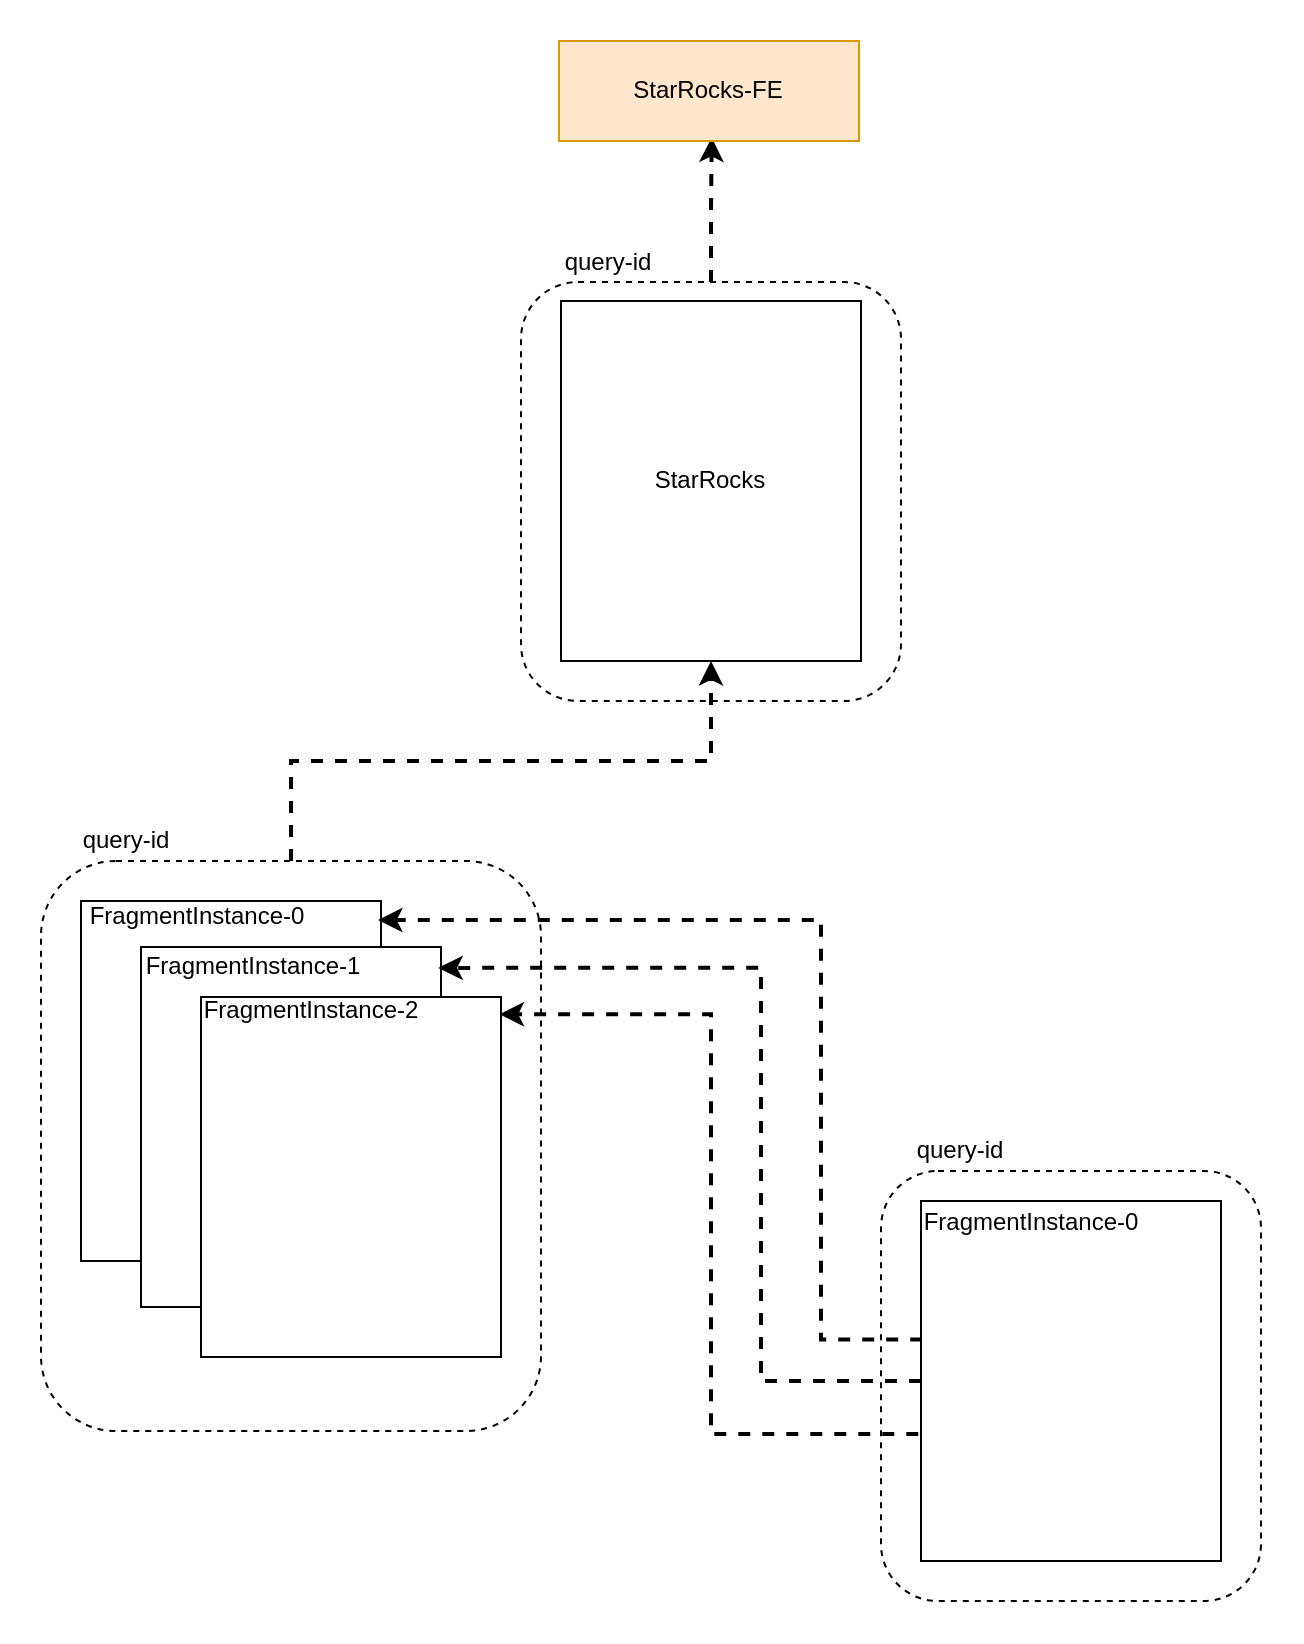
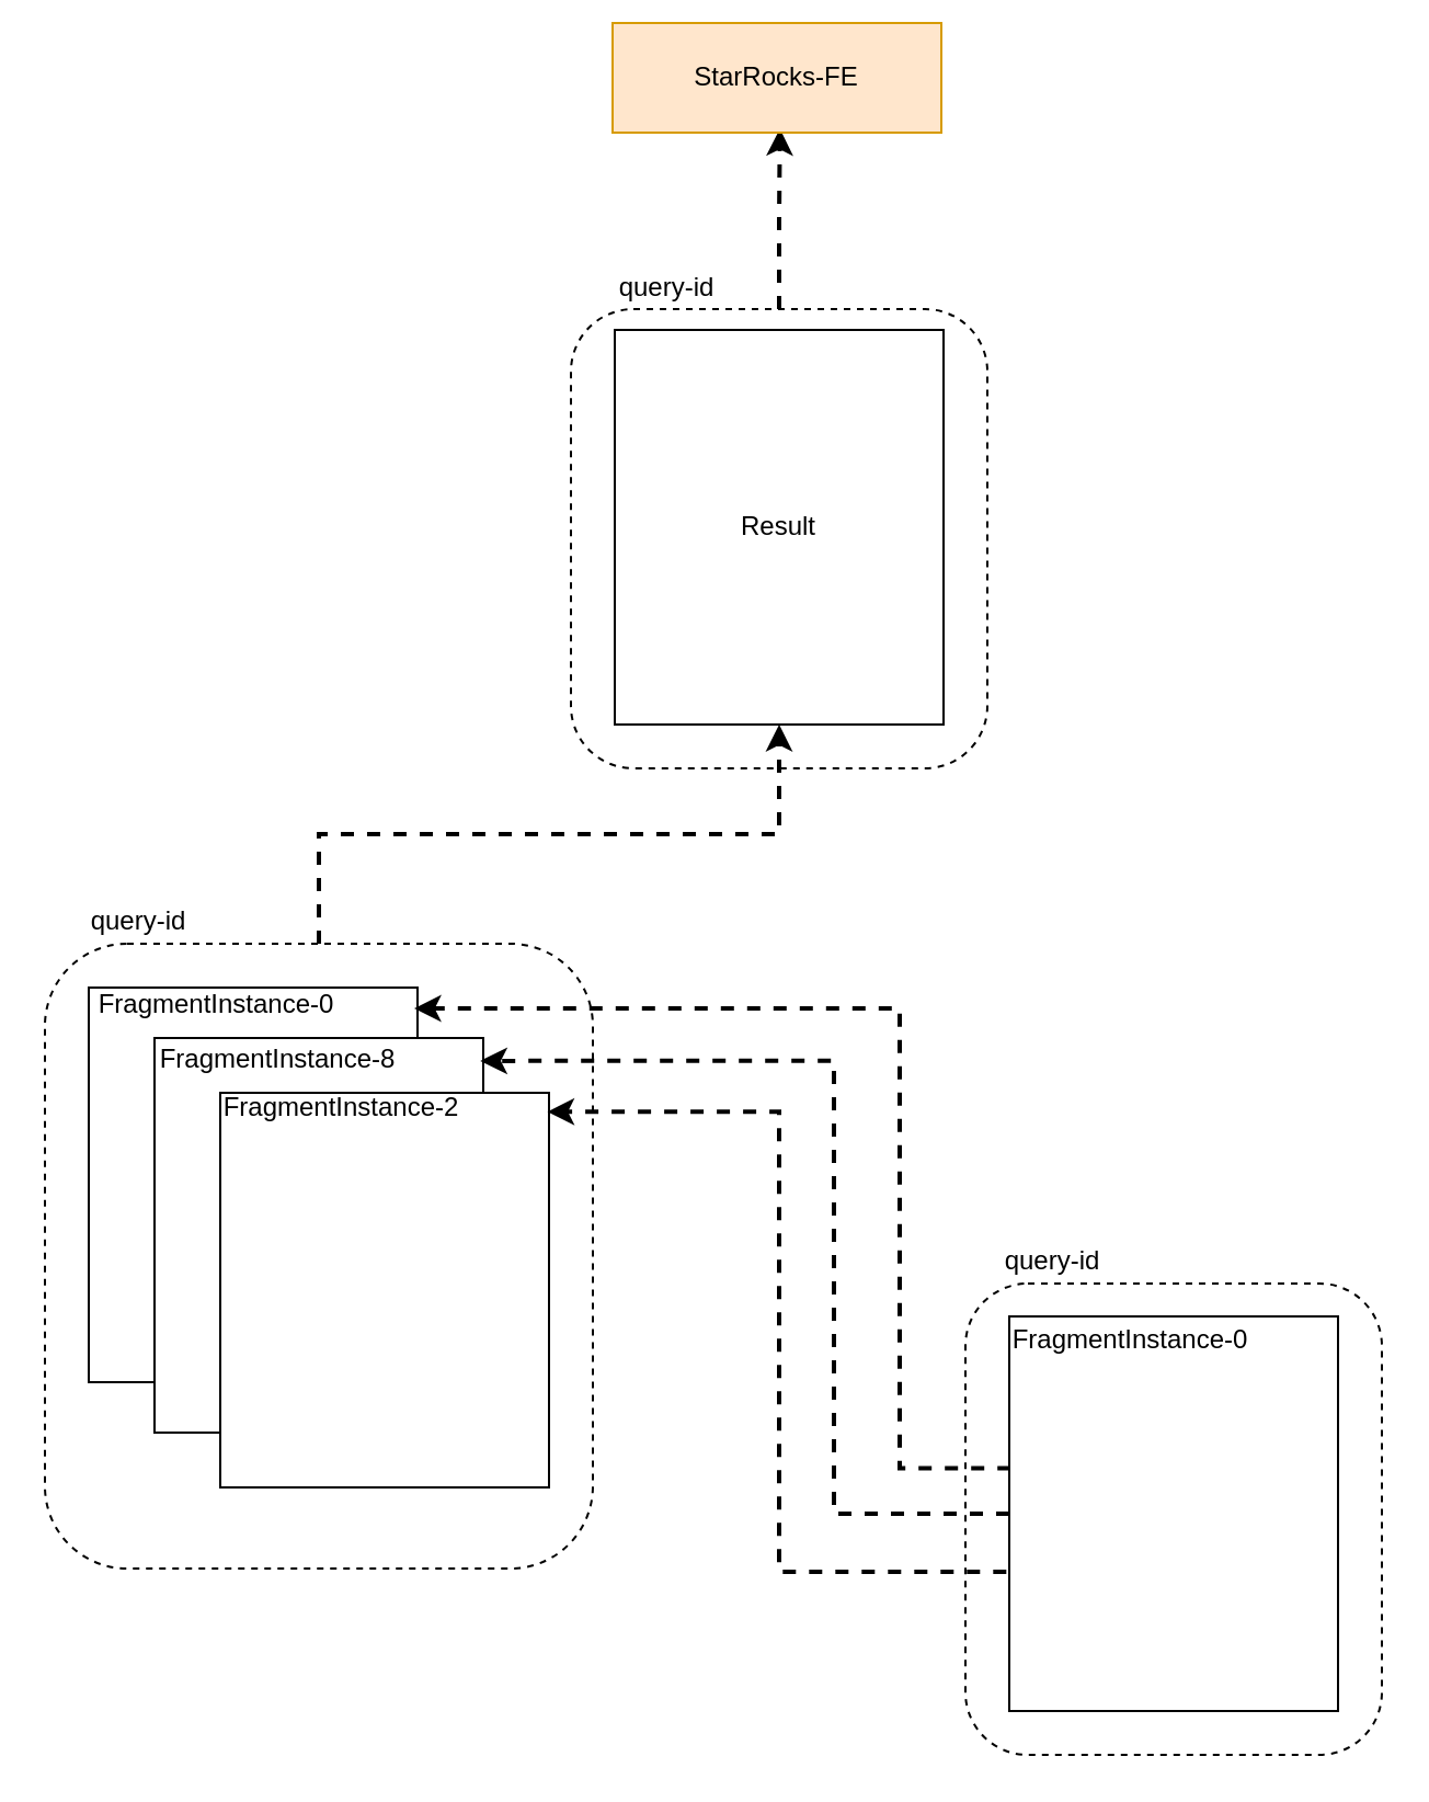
  <mxCell id="0" />
  <mxCell id="1" parent="0" />
  <mxCell id="2" value="" style="rounded=0;whiteSpace=wrap;html=1;" vertex="1" parent="1"><mxGeometry x="40" y="450" width="150" height="180" as="geometry" /></mxCell>
  <mxCell id="3" value="" style="rounded=0;whiteSpace=wrap;html=1;" vertex="1" parent="1"><mxGeometry x="70" y="473" width="150" height="180" as="geometry" /></mxCell>
  <mxCell id="4" value="" style="rounded=0;whiteSpace=wrap;html=1;" vertex="1" parent="1"><mxGeometry x="100" y="498" width="150" height="180" as="geometry" /></mxCell>
  <mxCell id="5" value="FragmentInstance-0" style="text;html=1;align=center;verticalAlign=middle;resizable=0;points=[];autosize=1;strokeColor=none;fillColor=none;" vertex="1" parent="1"><mxGeometry x="33" y="443" width="130" height="30" as="geometry" /></mxCell>
- <mxCell id="6" value="FragmentInstance-1" style="text;html=1;align=center;verticalAlign=middle;resizable=0;points=[];autosize=1;strokeColor=none;fillColor=none;" vertex="1" parent="1"><mxGeometry x="61" y="468" width="130" height="30" as="geometry" /></mxCell>
+ <mxCell id="6" value="FragmentInstance-8" style="text;html=1;align=center;verticalAlign=middle;resizable=0;points=[];autosize=1;strokeColor=none;fillColor=none;" vertex="1" parent="1"><mxGeometry x="61" y="468" width="130" height="30" as="geometry" /></mxCell>
  <mxCell id="7" value="FragmentInstance-2" style="text;html=1;align=center;verticalAlign=middle;resizable=0;points=[];autosize=1;strokeColor=none;fillColor=none;" vertex="1" parent="1"><mxGeometry x="90" y="490" width="130" height="30" as="geometry" /></mxCell>
  <mxCell id="8" style="edgeStyle=orthogonalEdgeStyle;rounded=0;orthogonalLoop=1;jettySize=auto;html=1;exitX=0.5;exitY=0;exitDx=0;exitDy=0;entryX=0.5;entryY=1;entryDx=0;entryDy=0;dashed=1;strokeWidth=2;" edge="1" parent="1" source="9" target="18"><mxGeometry relative="1" as="geometry" /></mxCell>
  <mxCell id="9" value="" style="rounded=1;whiteSpace=wrap;html=1;fillColor=none;dashed=1;" vertex="1" parent="1"><mxGeometry x="20" y="430" width="250" height="285" as="geometry" /></mxCell>
  <mxCell id="10" value="query-id" style="text;html=1;strokeColor=none;fillColor=none;align=center;verticalAlign=middle;whiteSpace=wrap;rounded=0;" vertex="1" parent="1"><mxGeometry x="33" y="410" width="60" height="20" as="geometry" /></mxCell>
  <mxCell id="11" style="edgeStyle=orthogonalEdgeStyle;rounded=0;orthogonalLoop=1;jettySize=auto;html=1;exitX=0.004;exitY=0.385;exitDx=0;exitDy=0;entryX=0.99;entryY=0.053;entryDx=0;entryDy=0;entryPerimeter=0;exitPerimeter=0;strokeWidth=2;dashed=1;" edge="1" parent="1" source="14" target="2"><mxGeometry relative="1" as="geometry"><mxPoint x="290" y="480" as="targetPoint" /><Array as="points"><mxPoint x="410" y="669" /><mxPoint x="410" y="460" /></Array></mxGeometry></mxCell>
  <mxCell id="12" style="edgeStyle=orthogonalEdgeStyle;rounded=0;orthogonalLoop=1;jettySize=auto;html=1;exitX=0;exitY=0.5;exitDx=0;exitDy=0;entryX=0.991;entryY=0.058;entryDx=0;entryDy=0;entryPerimeter=0;strokeWidth=2;dashed=1;" edge="1" parent="1" source="14" target="3"><mxGeometry relative="1" as="geometry"><Array as="points"><mxPoint x="380" y="690" /><mxPoint x="380" y="483" /></Array></mxGeometry></mxCell>
  <mxCell id="13" style="edgeStyle=orthogonalEdgeStyle;rounded=0;orthogonalLoop=1;jettySize=auto;html=1;exitX=-0.009;exitY=0.647;exitDx=0;exitDy=0;entryX=0.995;entryY=0.048;entryDx=0;entryDy=0;entryPerimeter=0;exitPerimeter=0;strokeWidth=2;dashed=1;" edge="1" parent="1" source="14" target="4"><mxGeometry relative="1" as="geometry"><Array as="points"><mxPoint x="355" y="717" /><mxPoint x="355" y="507" /></Array></mxGeometry></mxCell>
  <mxCell id="14" value="" style="rounded=0;whiteSpace=wrap;html=1;" vertex="1" parent="1"><mxGeometry x="460" y="600" width="150" height="180" as="geometry" /></mxCell>
  <mxCell id="15" value="FragmentInstance-0" style="text;html=1;align=center;verticalAlign=middle;resizable=0;points=[];autosize=1;strokeColor=none;fillColor=none;" vertex="1" parent="1"><mxGeometry x="450" y="596" width="130" height="30" as="geometry" /></mxCell>
  <mxCell id="16" value="query-id" style="text;html=1;strokeColor=none;fillColor=none;align=center;verticalAlign=middle;whiteSpace=wrap;rounded=0;" vertex="1" parent="1"><mxGeometry x="450" y="565" width="60" height="20" as="geometry" /></mxCell>
  <mxCell id="17" value="" style="rounded=1;whiteSpace=wrap;html=1;fillColor=none;dashed=1;" vertex="1" parent="1"><mxGeometry x="440" y="585" width="190" height="215" as="geometry" /></mxCell>
- <mxCell id="18" value="StarRocks" style="rounded=0;whiteSpace=wrap;html=1;" vertex="1" parent="1"><mxGeometry x="280" y="150" width="150" height="180" as="geometry" /></mxCell>
+ <mxCell id="18" value="Result" style="rounded=0;whiteSpace=wrap;html=1;" vertex="1" parent="1"><mxGeometry x="280" y="150" width="150" height="180" as="geometry" /></mxCell>
  <mxCell id="19" style="edgeStyle=orthogonalEdgeStyle;rounded=0;orthogonalLoop=1;jettySize=auto;html=1;exitX=0.5;exitY=0;exitDx=0;exitDy=0;entryX=0.509;entryY=0.964;entryDx=0;entryDy=0;entryPerimeter=0;strokeWidth=2;dashed=1;" edge="1" parent="1" source="20" target="22"><mxGeometry relative="1" as="geometry" /></mxCell>
  <mxCell id="20" value="" style="rounded=1;whiteSpace=wrap;html=1;fillColor=none;dashed=1;" vertex="1" parent="1"><mxGeometry x="260" y="140.5" width="190" height="209.5" as="geometry" /></mxCell>
  <mxCell id="21" value="query-id" style="text;html=1;strokeColor=none;fillColor=none;align=center;verticalAlign=middle;whiteSpace=wrap;rounded=0;" vertex="1" parent="1"><mxGeometry x="274" y="120.5" width="60" height="20" as="geometry" /></mxCell>
- <mxCell id="22" value="StarRocks-FE" style="rounded=0;whiteSpace=wrap;html=1;fillColor=#ffe6cc;strokeColor=#d79b00;" vertex="1" parent="1"><mxGeometry x="279" y="20" width="150" height="50" as="geometry" /></mxCell>
+ <mxCell id="22" value="StarRocks-FE" style="rounded=0;whiteSpace=wrap;html=1;fillColor=#ffe6cc;strokeColor=#d79b00;" vertex="1" parent="1"><mxGeometry x="279" y="10" width="150" height="50" as="geometry" /></mxCell>
